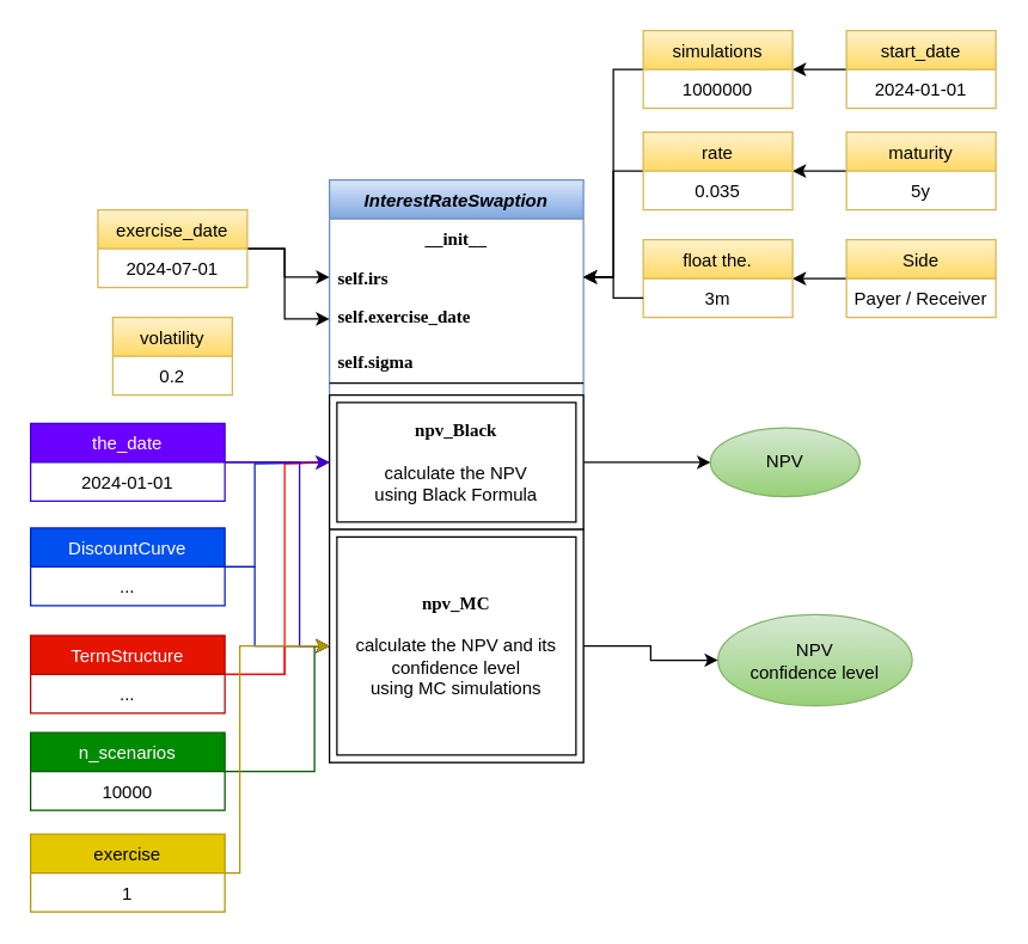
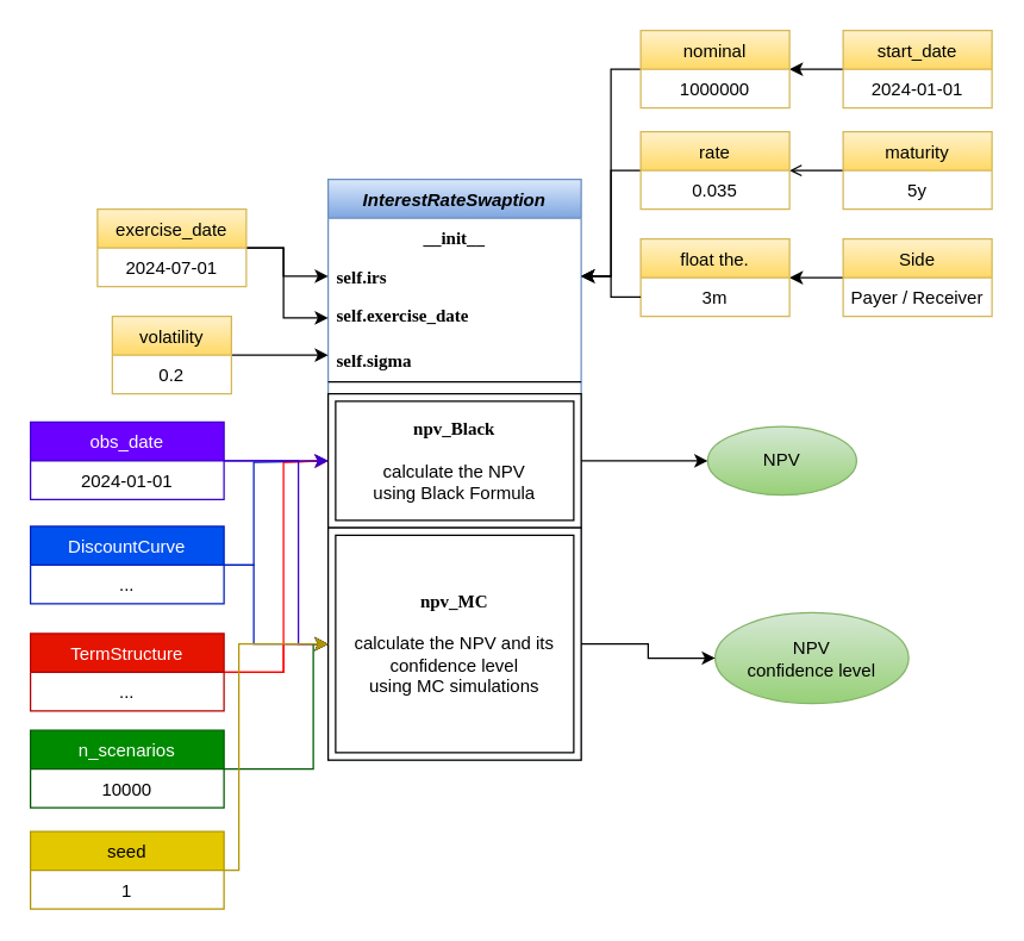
  <mxCell id="0" />
  <mxCell id="1" parent="0" />
  <mxCell id="2" value="InterestRateSwaption" style="swimlane;fontStyle=3;align=center;verticalAlign=top;childLayout=stackLayout;horizontal=1;startSize=26;horizontalStack=0;resizeParent=1;resizeLast=0;collapsible=1;marginBottom=0;rounded=0;shadow=0;strokeWidth=1;fillColor=#dae8fc;strokeColor=#6c8ebf;gradientColor=#7ea6e0;" parent="1" vertex="1"><mxGeometry x="220" y="120" width="170" height="390" as="geometry"><mxRectangle x="220" y="120" width="160" height="26" as="alternateBounds" /></mxGeometry></mxCell>
  <mxCell id="3" value="__init__" style="text;align=center;verticalAlign=top;spacingLeft=4;spacingRight=4;overflow=hidden;rotatable=0;points=[[0,0.5],[1,0.5]];portConstraint=eastwest;fontFamily=Lucida Console;fontStyle=1" parent="2" vertex="1"><mxGeometry y="26" width="170" height="26" as="geometry" /></mxCell>
  <mxCell id="4" value="self.irs" style="text;align=left;verticalAlign=top;spacingLeft=4;spacingRight=4;overflow=hidden;rotatable=0;points=[[0,0.5],[1,0.5]];portConstraint=eastwest;fontFamily=Lucida Console;fontStyle=1" parent="2" vertex="1"><mxGeometry y="52" width="170" height="26" as="geometry" /></mxCell>
  <mxCell id="5" value="self.exercise_date" style="text;align=left;verticalAlign=top;spacingLeft=4;spacingRight=4;overflow=hidden;rotatable=0;points=[[0,0.5],[1,0.5]];portConstraint=eastwest;rounded=0;shadow=0;html=0;fontStyle=1;fontFamily=Lucida Console;" parent="2" vertex="1"><mxGeometry y="78" width="170" height="30" as="geometry" /></mxCell>
  <mxCell id="6" value="self.sigma" style="text;align=left;verticalAlign=top;spacingLeft=4;spacingRight=4;overflow=hidden;rotatable=0;points=[[0,0.5],[1,0.5]];portConstraint=eastwest;rounded=0;shadow=0;html=0;fontStyle=1;fontFamily=Lucida Console;" parent="2" vertex="1"><mxGeometry y="108" width="170" height="20" as="geometry" /></mxCell>
  <mxCell id="7" value="" style="line;html=1;strokeWidth=1;align=left;verticalAlign=middle;spacingTop=-1;spacingLeft=3;spacingRight=3;rotatable=0;labelPosition=right;points=[];portConstraint=eastwest;" parent="2" vertex="1"><mxGeometry y="128" width="170" height="16" as="geometry" /></mxCell>
  <mxCell id="8" value="&lt;b&gt;&lt;font face=&quot;Lucida Console&quot;&gt;npv_Black&lt;br&gt;&lt;/font&gt;&lt;/b&gt;&lt;br&gt;calculate the NPV&lt;br&gt;using Black Formula" style="shape=ext;margin=3;double=1;whiteSpace=wrap;html=1;align=center;" parent="2" vertex="1"><mxGeometry y="144" width="170" height="90" as="geometry" /></mxCell>
  <mxCell id="9" value="&lt;b&gt;&lt;font face=&quot;Lucida Console&quot;&gt;npv_MC&lt;br&gt;&lt;/font&gt;&lt;/b&gt;&lt;br&gt;calculate the NPV and its&lt;br&gt;confidence level&lt;br&gt;using MC simulations" style="shape=ext;margin=3;double=1;whiteSpace=wrap;html=1;align=center;" parent="2" vertex="1"><mxGeometry y="234" width="170" height="156" as="geometry" /></mxCell>
- <mxCell id="10" style="edgeStyle=orthogonalEdgeStyle;rounded=0;orthogonalLoop=1;jettySize=auto;html=1;entryX=1;entryY=0.5;entryDx=0;entryDy=0;" edge="1" parent="1" source="11" target="27"><mxGeometry relative="1" as="geometry" /></mxCell>
+ <mxCell id="10" style="edgeStyle=orthogonalEdgeStyle;rounded=0;orthogonalLoop=1;jettySize=auto;html=1;entryX=1;entryY=0.5;entryDx=0;entryDy=0;endArrow=open;" edge="1" parent="1" source="11" target="27"><mxGeometry relative="1" as="geometry" /></mxCell>
  <mxCell id="11" value="maturity" style="swimlane;fontStyle=0;align=center;verticalAlign=top;childLayout=stackLayout;horizontal=1;startSize=26;horizontalStack=0;resizeParent=1;resizeLast=0;collapsible=1;marginBottom=0;rounded=0;shadow=0;strokeWidth=1;fillColor=#fff2cc;gradientColor=#ffd966;strokeColor=#d6b656;" parent="1" vertex="1"><mxGeometry x="566" y="88" width="100" height="52" as="geometry"><mxRectangle x="550" y="140" width="160" height="26" as="alternateBounds" /></mxGeometry></mxCell>
  <mxCell id="12" value="5y" style="text;align=center;verticalAlign=top;spacingLeft=4;spacingRight=4;overflow=hidden;rotatable=0;points=[[0,0.5],[1,0.5]];portConstraint=eastwest;" parent="11" vertex="1"><mxGeometry y="26" width="100" height="26" as="geometry" /></mxCell>
  <mxCell id="13" style="edgeStyle=orthogonalEdgeStyle;rounded=0;orthogonalLoop=1;jettySize=auto;html=1;entryX=1;entryY=0.5;entryDx=0;entryDy=0;" edge="1" parent="1" source="14" target="35"><mxGeometry relative="1" as="geometry" /></mxCell>
  <mxCell id="14" value="Side" style="swimlane;fontStyle=0;align=center;verticalAlign=top;childLayout=stackLayout;horizontal=1;startSize=26;horizontalStack=0;resizeParent=1;resizeLast=0;collapsible=1;marginBottom=0;rounded=0;shadow=0;strokeWidth=1;fillColor=#fff2cc;gradientColor=#ffd966;strokeColor=#d6b656;" parent="1" vertex="1"><mxGeometry x="566" y="160" width="100" height="52" as="geometry"><mxRectangle x="550" y="140" width="160" height="26" as="alternateBounds" /></mxGeometry></mxCell>
  <mxCell id="15" value="Payer / Receiver" style="text;align=center;verticalAlign=top;spacingLeft=4;spacingRight=4;overflow=hidden;rotatable=0;points=[[0,0.5],[1,0.5]];portConstraint=eastwest;" parent="14" vertex="1"><mxGeometry y="26" width="100" height="26" as="geometry" /></mxCell>
  <mxCell id="16" style="edgeStyle=orthogonalEdgeStyle;rounded=0;orthogonalLoop=1;jettySize=auto;html=1;entryX=1;entryY=0.5;entryDx=0;entryDy=0;" edge="1" parent="1" source="17" target="24"><mxGeometry relative="1" as="geometry" /></mxCell>
  <mxCell id="17" value="start_date" style="swimlane;fontStyle=0;align=center;verticalAlign=top;childLayout=stackLayout;horizontal=1;startSize=26;horizontalStack=0;resizeParent=1;resizeLast=0;collapsible=1;marginBottom=0;rounded=0;shadow=0;strokeWidth=1;fillColor=#fff2cc;gradientColor=#ffd966;strokeColor=#d6b656;" parent="1" vertex="1"><mxGeometry x="566" y="20" width="100" height="52" as="geometry"><mxRectangle x="550" y="140" width="160" height="26" as="alternateBounds" /></mxGeometry></mxCell>
  <mxCell id="18" value="2024-01-01" style="text;align=center;verticalAlign=top;spacingLeft=4;spacingRight=4;overflow=hidden;rotatable=0;points=[[0,0.5],[1,0.5]];portConstraint=eastwest;" parent="17" vertex="1"><mxGeometry y="26" width="100" height="26" as="geometry" /></mxCell>
  <mxCell id="19" style="edgeStyle=orthogonalEdgeStyle;rounded=0;orthogonalLoop=1;jettySize=auto;html=1;entryX=0;entryY=0.5;entryDx=0;entryDy=0;fillColor=#0050ef;strokeColor=#001DBC;" parent="1" source="21" target="8" edge="1"><mxGeometry relative="1" as="geometry"><Array as="points"><mxPoint x="170" y="379" /><mxPoint x="170" y="310" /></Array></mxGeometry></mxCell>
  <mxCell id="20" style="edgeStyle=orthogonalEdgeStyle;rounded=0;orthogonalLoop=1;jettySize=auto;html=1;entryX=0;entryY=0.5;entryDx=0;entryDy=0;fillColor=#0050ef;strokeColor=#001DBC;" edge="1" parent="1" source="21" target="9"><mxGeometry relative="1" as="geometry"><Array as="points"><mxPoint x="170" y="379" /><mxPoint x="170" y="432" /></Array></mxGeometry></mxCell>
  <mxCell id="21" value="DiscountCurve" style="swimlane;fontStyle=0;align=center;verticalAlign=top;childLayout=stackLayout;horizontal=1;startSize=26;horizontalStack=0;resizeParent=1;resizeLast=0;collapsible=1;marginBottom=0;rounded=0;shadow=0;strokeWidth=1;fillColor=#0050ef;strokeColor=#001DBC;fontColor=#ffffff;" parent="1" vertex="1"><mxGeometry x="20" y="353" width="130" height="52" as="geometry"><mxRectangle x="550" y="140" width="160" height="26" as="alternateBounds" /></mxGeometry></mxCell>
  <mxCell id="22" value="..." style="text;align=center;verticalAlign=top;spacingLeft=4;spacingRight=4;overflow=hidden;rotatable=0;points=[[0,0.5],[1,0.5]];portConstraint=eastwest;" parent="21" vertex="1"><mxGeometry y="26" width="130" height="26" as="geometry" /></mxCell>
  <mxCell id="23" style="edgeStyle=orthogonalEdgeStyle;rounded=0;orthogonalLoop=1;jettySize=auto;html=1;entryX=1;entryY=0.5;entryDx=0;entryDy=0;" edge="1" parent="1" source="24" target="4"><mxGeometry relative="1" as="geometry"><Array as="points"><mxPoint x="410" y="46" /><mxPoint x="410" y="185" /></Array></mxGeometry></mxCell>
- <mxCell id="24" value="simulations" style="swimlane;fontStyle=0;align=center;verticalAlign=top;childLayout=stackLayout;horizontal=1;startSize=26;horizontalStack=0;resizeParent=1;resizeLast=0;collapsible=1;marginBottom=0;rounded=0;shadow=0;strokeWidth=1;fillColor=#fff2cc;gradientColor=#ffd966;strokeColor=#d6b656;" parent="1" vertex="1"><mxGeometry x="430" y="20" width="100" height="52" as="geometry"><mxRectangle x="550" y="140" width="160" height="26" as="alternateBounds" /></mxGeometry></mxCell>
+ <mxCell id="24" value="nominal" style="swimlane;fontStyle=0;align=center;verticalAlign=top;childLayout=stackLayout;horizontal=1;startSize=26;horizontalStack=0;resizeParent=1;resizeLast=0;collapsible=1;marginBottom=0;rounded=0;shadow=0;strokeWidth=1;fillColor=#fff2cc;gradientColor=#ffd966;strokeColor=#d6b656;" parent="1" vertex="1"><mxGeometry x="430" y="20" width="100" height="52" as="geometry"><mxRectangle x="550" y="140" width="160" height="26" as="alternateBounds" /></mxGeometry></mxCell>
  <mxCell id="25" value="1000000" style="text;align=center;verticalAlign=top;spacingLeft=4;spacingRight=4;overflow=hidden;rotatable=0;points=[[0,0.5],[1,0.5]];portConstraint=eastwest;" parent="24" vertex="1"><mxGeometry y="26" width="100" height="26" as="geometry" /></mxCell>
  <mxCell id="26" style="edgeStyle=orthogonalEdgeStyle;rounded=0;orthogonalLoop=1;jettySize=auto;html=1;entryX=1;entryY=0.5;entryDx=0;entryDy=0;" edge="1" parent="1" source="27" target="4"><mxGeometry relative="1" as="geometry"><Array as="points"><mxPoint x="410" y="114" /><mxPoint x="410" y="185" /></Array></mxGeometry></mxCell>
  <mxCell id="27" value="rate" style="swimlane;fontStyle=0;align=center;verticalAlign=top;childLayout=stackLayout;horizontal=1;startSize=26;horizontalStack=0;resizeParent=1;resizeLast=0;collapsible=1;marginBottom=0;rounded=0;shadow=0;strokeWidth=1;fillColor=#fff2cc;gradientColor=#ffd966;strokeColor=#d6b656;" parent="1" vertex="1"><mxGeometry x="430" y="88" width="100" height="52" as="geometry"><mxRectangle x="550" y="140" width="160" height="26" as="alternateBounds" /></mxGeometry></mxCell>
  <mxCell id="28" value="0.035" style="text;align=center;verticalAlign=top;spacingLeft=4;spacingRight=4;overflow=hidden;rotatable=0;points=[[0,0.5],[1,0.5]];portConstraint=eastwest;" parent="27" vertex="1"><mxGeometry y="26" width="100" height="26" as="geometry" /></mxCell>
  <mxCell id="29" value="NPV" style="ellipse;whiteSpace=wrap;html=1;align=center;fillColor=#d5e8d4;gradientColor=#97d077;strokeColor=#82b366;" parent="1" vertex="1"><mxGeometry x="475" y="286" width="100" height="46" as="geometry" /></mxCell>
  <mxCell id="30" value="NPV&lt;br&gt;confidence level" style="ellipse;whiteSpace=wrap;html=1;align=center;fillColor=#d5e8d4;gradientColor=#97d077;strokeColor=#82b366;" parent="1" vertex="1"><mxGeometry x="480" y="411" width="130" height="61" as="geometry" /></mxCell>
  <mxCell id="31" style="edgeStyle=orthogonalEdgeStyle;rounded=0;orthogonalLoop=1;jettySize=auto;html=1;" edge="1" parent="1" source="33" target="4"><mxGeometry relative="1" as="geometry"><Array as="points"><mxPoint x="190" y="166" /><mxPoint x="190" y="185" /></Array></mxGeometry></mxCell>
  <mxCell id="32" style="edgeStyle=orthogonalEdgeStyle;rounded=0;orthogonalLoop=1;jettySize=auto;html=1;entryX=0;entryY=0.5;entryDx=0;entryDy=0;" edge="1" parent="1" source="33" target="5"><mxGeometry relative="1" as="geometry"><Array as="points"><mxPoint x="190" y="166" /><mxPoint x="190" y="213" /></Array></mxGeometry></mxCell>
  <mxCell id="33" value="exercise_date" style="swimlane;fontStyle=0;align=center;verticalAlign=top;childLayout=stackLayout;horizontal=1;startSize=26;horizontalStack=0;resizeParent=1;resizeLast=0;collapsible=1;marginBottom=0;rounded=0;shadow=0;strokeWidth=1;fillColor=#fff2cc;gradientColor=#ffd966;strokeColor=#d6b656;" parent="1" vertex="1"><mxGeometry x="65" y="140" width="100" height="52" as="geometry"><mxRectangle x="550" y="140" width="160" height="26" as="alternateBounds" /></mxGeometry></mxCell>
  <mxCell id="34" value="2024-07-01" style="text;align=center;verticalAlign=top;spacingLeft=4;spacingRight=4;overflow=hidden;rotatable=0;points=[[0,0.5],[1,0.5]];portConstraint=eastwest;" parent="33" vertex="1"><mxGeometry y="26" width="100" height="26" as="geometry" /></mxCell>
  <mxCell id="35" value="float the." style="swimlane;fontStyle=0;align=center;verticalAlign=top;childLayout=stackLayout;horizontal=1;startSize=26;horizontalStack=0;resizeParent=1;resizeLast=0;collapsible=1;marginBottom=0;rounded=0;shadow=0;strokeWidth=1;fillColor=#fff2cc;gradientColor=#ffd966;strokeColor=#d6b656;" parent="1" vertex="1"><mxGeometry x="430" y="160" width="100" height="52" as="geometry"><mxRectangle x="550" y="140" width="160" height="26" as="alternateBounds" /></mxGeometry></mxCell>
  <mxCell id="36" value="3m" style="text;align=center;verticalAlign=top;spacingLeft=4;spacingRight=4;overflow=hidden;rotatable=0;points=[[0,0.5],[1,0.5]];portConstraint=eastwest;" parent="35" vertex="1"><mxGeometry y="26" width="100" height="26" as="geometry" /></mxCell>
  <mxCell id="37" style="edgeStyle=orthogonalEdgeStyle;rounded=0;orthogonalLoop=1;jettySize=auto;html=1;entryX=0;entryY=0.5;entryDx=0;entryDy=0;strokeColor=#FF0000;" parent="1" source="39" target="8" edge="1"><mxGeometry relative="1" as="geometry"><Array as="points"><mxPoint x="190" y="451" /><mxPoint x="190" y="310" /></Array></mxGeometry></mxCell>
  <mxCell id="38" style="edgeStyle=orthogonalEdgeStyle;rounded=0;orthogonalLoop=1;jettySize=auto;html=1;entryX=0;entryY=0.5;entryDx=0;entryDy=0;fillColor=#e51400;strokeColor=#ff0000;" edge="1" parent="1" source="39" target="9"><mxGeometry relative="1" as="geometry"><Array as="points"><mxPoint x="190" y="451" /><mxPoint x="190" y="432" /></Array></mxGeometry></mxCell>
  <mxCell id="39" value="TermStructure" style="swimlane;fontStyle=0;align=center;verticalAlign=top;childLayout=stackLayout;horizontal=1;startSize=26;horizontalStack=0;resizeParent=1;resizeLast=0;collapsible=1;marginBottom=0;rounded=0;shadow=0;strokeWidth=1;fillColor=#e51400;strokeColor=#B20000;fontColor=#ffffff;" parent="1" vertex="1"><mxGeometry x="20" y="425" width="130" height="52" as="geometry"><mxRectangle x="550" y="140" width="160" height="26" as="alternateBounds" /></mxGeometry></mxCell>
  <mxCell id="40" value="..." style="text;align=center;verticalAlign=top;spacingLeft=4;spacingRight=4;overflow=hidden;rotatable=0;points=[[0,0.5],[1,0.5]];portConstraint=eastwest;" parent="39" vertex="1"><mxGeometry y="26" width="130" height="26" as="geometry" /></mxCell>
+ <mxCell id="41" style="edgeStyle=orthogonalEdgeStyle;rounded=0;orthogonalLoop=1;jettySize=auto;html=1;entryX=0;entryY=0.5;entryDx=0;entryDy=0;" edge="1" parent="1" source="42" target="6"><mxGeometry relative="1" as="geometry" /></mxCell>
  <mxCell id="42" value="volatility" style="swimlane;fontStyle=0;align=center;verticalAlign=top;childLayout=stackLayout;horizontal=1;startSize=26;horizontalStack=0;resizeParent=1;resizeLast=0;collapsible=1;marginBottom=0;rounded=0;shadow=0;strokeWidth=1;fillColor=#fff2cc;gradientColor=#ffd966;strokeColor=#d6b656;" vertex="1" parent="1"><mxGeometry x="75" y="212" width="80" height="52" as="geometry"><mxRectangle x="550" y="140" width="160" height="26" as="alternateBounds" /></mxGeometry></mxCell>
  <mxCell id="43" value="0.2" style="text;align=center;verticalAlign=top;spacingLeft=4;spacingRight=4;overflow=hidden;rotatable=0;points=[[0,0.5],[1,0.5]];portConstraint=eastwest;" vertex="1" parent="42"><mxGeometry y="26" width="80" height="26" as="geometry" /></mxCell>
  <mxCell id="44" style="edgeStyle=orthogonalEdgeStyle;rounded=0;orthogonalLoop=1;jettySize=auto;html=1;entryX=1;entryY=0.5;entryDx=0;entryDy=0;" edge="1" parent="1" source="36" target="4"><mxGeometry relative="1" as="geometry" /></mxCell>
  <mxCell id="45" style="edgeStyle=orthogonalEdgeStyle;rounded=0;orthogonalLoop=1;jettySize=auto;html=1;entryX=0;entryY=0.5;entryDx=0;entryDy=0;fillColor=#6a00ff;strokeColor=#3700CC;" edge="1" parent="1" source="47" target="8"><mxGeometry relative="1" as="geometry" /></mxCell>
  <mxCell id="46" style="edgeStyle=orthogonalEdgeStyle;rounded=0;orthogonalLoop=1;jettySize=auto;html=1;entryX=0;entryY=0.5;entryDx=0;entryDy=0;fillColor=#6a00ff;strokeColor=#3700CC;" edge="1" parent="1" source="47" target="9"><mxGeometry relative="1" as="geometry"><Array as="points"><mxPoint x="200" y="309" /><mxPoint x="200" y="432" /></Array></mxGeometry></mxCell>
- <mxCell id="47" value="the_date" style="swimlane;fontStyle=0;align=center;verticalAlign=top;childLayout=stackLayout;horizontal=1;startSize=26;horizontalStack=0;resizeParent=1;resizeLast=0;collapsible=1;marginBottom=0;rounded=0;shadow=0;strokeWidth=1;fillColor=#6a00ff;strokeColor=#3700CC;fontColor=#ffffff;" vertex="1" parent="1"><mxGeometry x="20" y="283" width="130" height="52" as="geometry"><mxRectangle x="550" y="140" width="160" height="26" as="alternateBounds" /></mxGeometry></mxCell>
+ <mxCell id="47" value="obs_date" style="swimlane;fontStyle=0;align=center;verticalAlign=top;childLayout=stackLayout;horizontal=1;startSize=26;horizontalStack=0;resizeParent=1;resizeLast=0;collapsible=1;marginBottom=0;rounded=0;shadow=0;strokeWidth=1;fillColor=#6a00ff;strokeColor=#3700CC;fontColor=#ffffff;" vertex="1" parent="1"><mxGeometry x="20" y="283" width="130" height="52" as="geometry"><mxRectangle x="550" y="140" width="160" height="26" as="alternateBounds" /></mxGeometry></mxCell>
  <mxCell id="48" value="2024-01-01" style="text;align=center;verticalAlign=top;spacingLeft=4;spacingRight=4;overflow=hidden;rotatable=0;points=[[0,0.5],[1,0.5]];portConstraint=eastwest;" vertex="1" parent="47"><mxGeometry y="26" width="130" height="26" as="geometry" /></mxCell>
  <mxCell id="49" style="edgeStyle=orthogonalEdgeStyle;rounded=0;orthogonalLoop=1;jettySize=auto;html=1;entryX=0;entryY=0.5;entryDx=0;entryDy=0;fillColor=#008a00;strokeColor=#005700;" edge="1" parent="1" source="50" target="9"><mxGeometry relative="1" as="geometry"><Array as="points"><mxPoint x="210" y="516" /><mxPoint x="210" y="432" /></Array></mxGeometry></mxCell>
  <mxCell id="50" value="n_scenarios" style="swimlane;fontStyle=0;align=center;verticalAlign=top;childLayout=stackLayout;horizontal=1;startSize=26;horizontalStack=0;resizeParent=1;resizeLast=0;collapsible=1;marginBottom=0;rounded=0;shadow=0;strokeWidth=1;fillColor=#008a00;strokeColor=#005700;fontColor=#ffffff;" vertex="1" parent="1"><mxGeometry x="20" y="490" width="130" height="52" as="geometry"><mxRectangle x="550" y="140" width="160" height="26" as="alternateBounds" /></mxGeometry></mxCell>
  <mxCell id="51" value="10000" style="text;align=center;verticalAlign=top;spacingLeft=4;spacingRight=4;overflow=hidden;rotatable=0;points=[[0,0.5],[1,0.5]];portConstraint=eastwest;" vertex="1" parent="50"><mxGeometry y="26" width="130" height="26" as="geometry" /></mxCell>
  <mxCell id="52" style="edgeStyle=orthogonalEdgeStyle;rounded=0;orthogonalLoop=1;jettySize=auto;html=1;entryX=0;entryY=0.5;entryDx=0;entryDy=0;fillColor=#e3c800;strokeColor=#B09500;" edge="1" parent="1" source="53" target="9"><mxGeometry relative="1" as="geometry"><Array as="points"><mxPoint x="160" y="584" /><mxPoint x="160" y="432" /></Array></mxGeometry></mxCell>
- <mxCell id="53" value="exercise" style="swimlane;fontStyle=0;align=center;verticalAlign=top;childLayout=stackLayout;horizontal=1;startSize=26;horizontalStack=0;resizeParent=1;resizeLast=0;collapsible=1;marginBottom=0;rounded=0;shadow=0;strokeWidth=1;fillColor=#e3c800;strokeColor=#B09500;fontColor=#000000;" vertex="1" parent="1"><mxGeometry x="20" y="558" width="130" height="52" as="geometry"><mxRectangle x="550" y="140" width="160" height="26" as="alternateBounds" /></mxGeometry></mxCell>
+ <mxCell id="53" value="seed" style="swimlane;fontStyle=0;align=center;verticalAlign=top;childLayout=stackLayout;horizontal=1;startSize=26;horizontalStack=0;resizeParent=1;resizeLast=0;collapsible=1;marginBottom=0;rounded=0;shadow=0;strokeWidth=1;fillColor=#e3c800;strokeColor=#B09500;fontColor=#000000;" vertex="1" parent="1"><mxGeometry x="20" y="558" width="130" height="52" as="geometry"><mxRectangle x="550" y="140" width="160" height="26" as="alternateBounds" /></mxGeometry></mxCell>
  <mxCell id="54" value="1" style="text;align=center;verticalAlign=top;spacingLeft=4;spacingRight=4;overflow=hidden;rotatable=0;points=[[0,0.5],[1,0.5]];portConstraint=eastwest;" vertex="1" parent="53"><mxGeometry y="26" width="130" height="26" as="geometry" /></mxCell>
  <mxCell id="55" style="edgeStyle=orthogonalEdgeStyle;rounded=0;orthogonalLoop=1;jettySize=auto;html=1;entryX=0;entryY=0.5;entryDx=0;entryDy=0;" edge="1" parent="1" source="8" target="29"><mxGeometry relative="1" as="geometry" /></mxCell>
  <mxCell id="56" style="edgeStyle=orthogonalEdgeStyle;rounded=0;orthogonalLoop=1;jettySize=auto;html=1;entryX=0;entryY=0.5;entryDx=0;entryDy=0;" edge="1" parent="1" source="9" target="30"><mxGeometry relative="1" as="geometry" /></mxCell>
